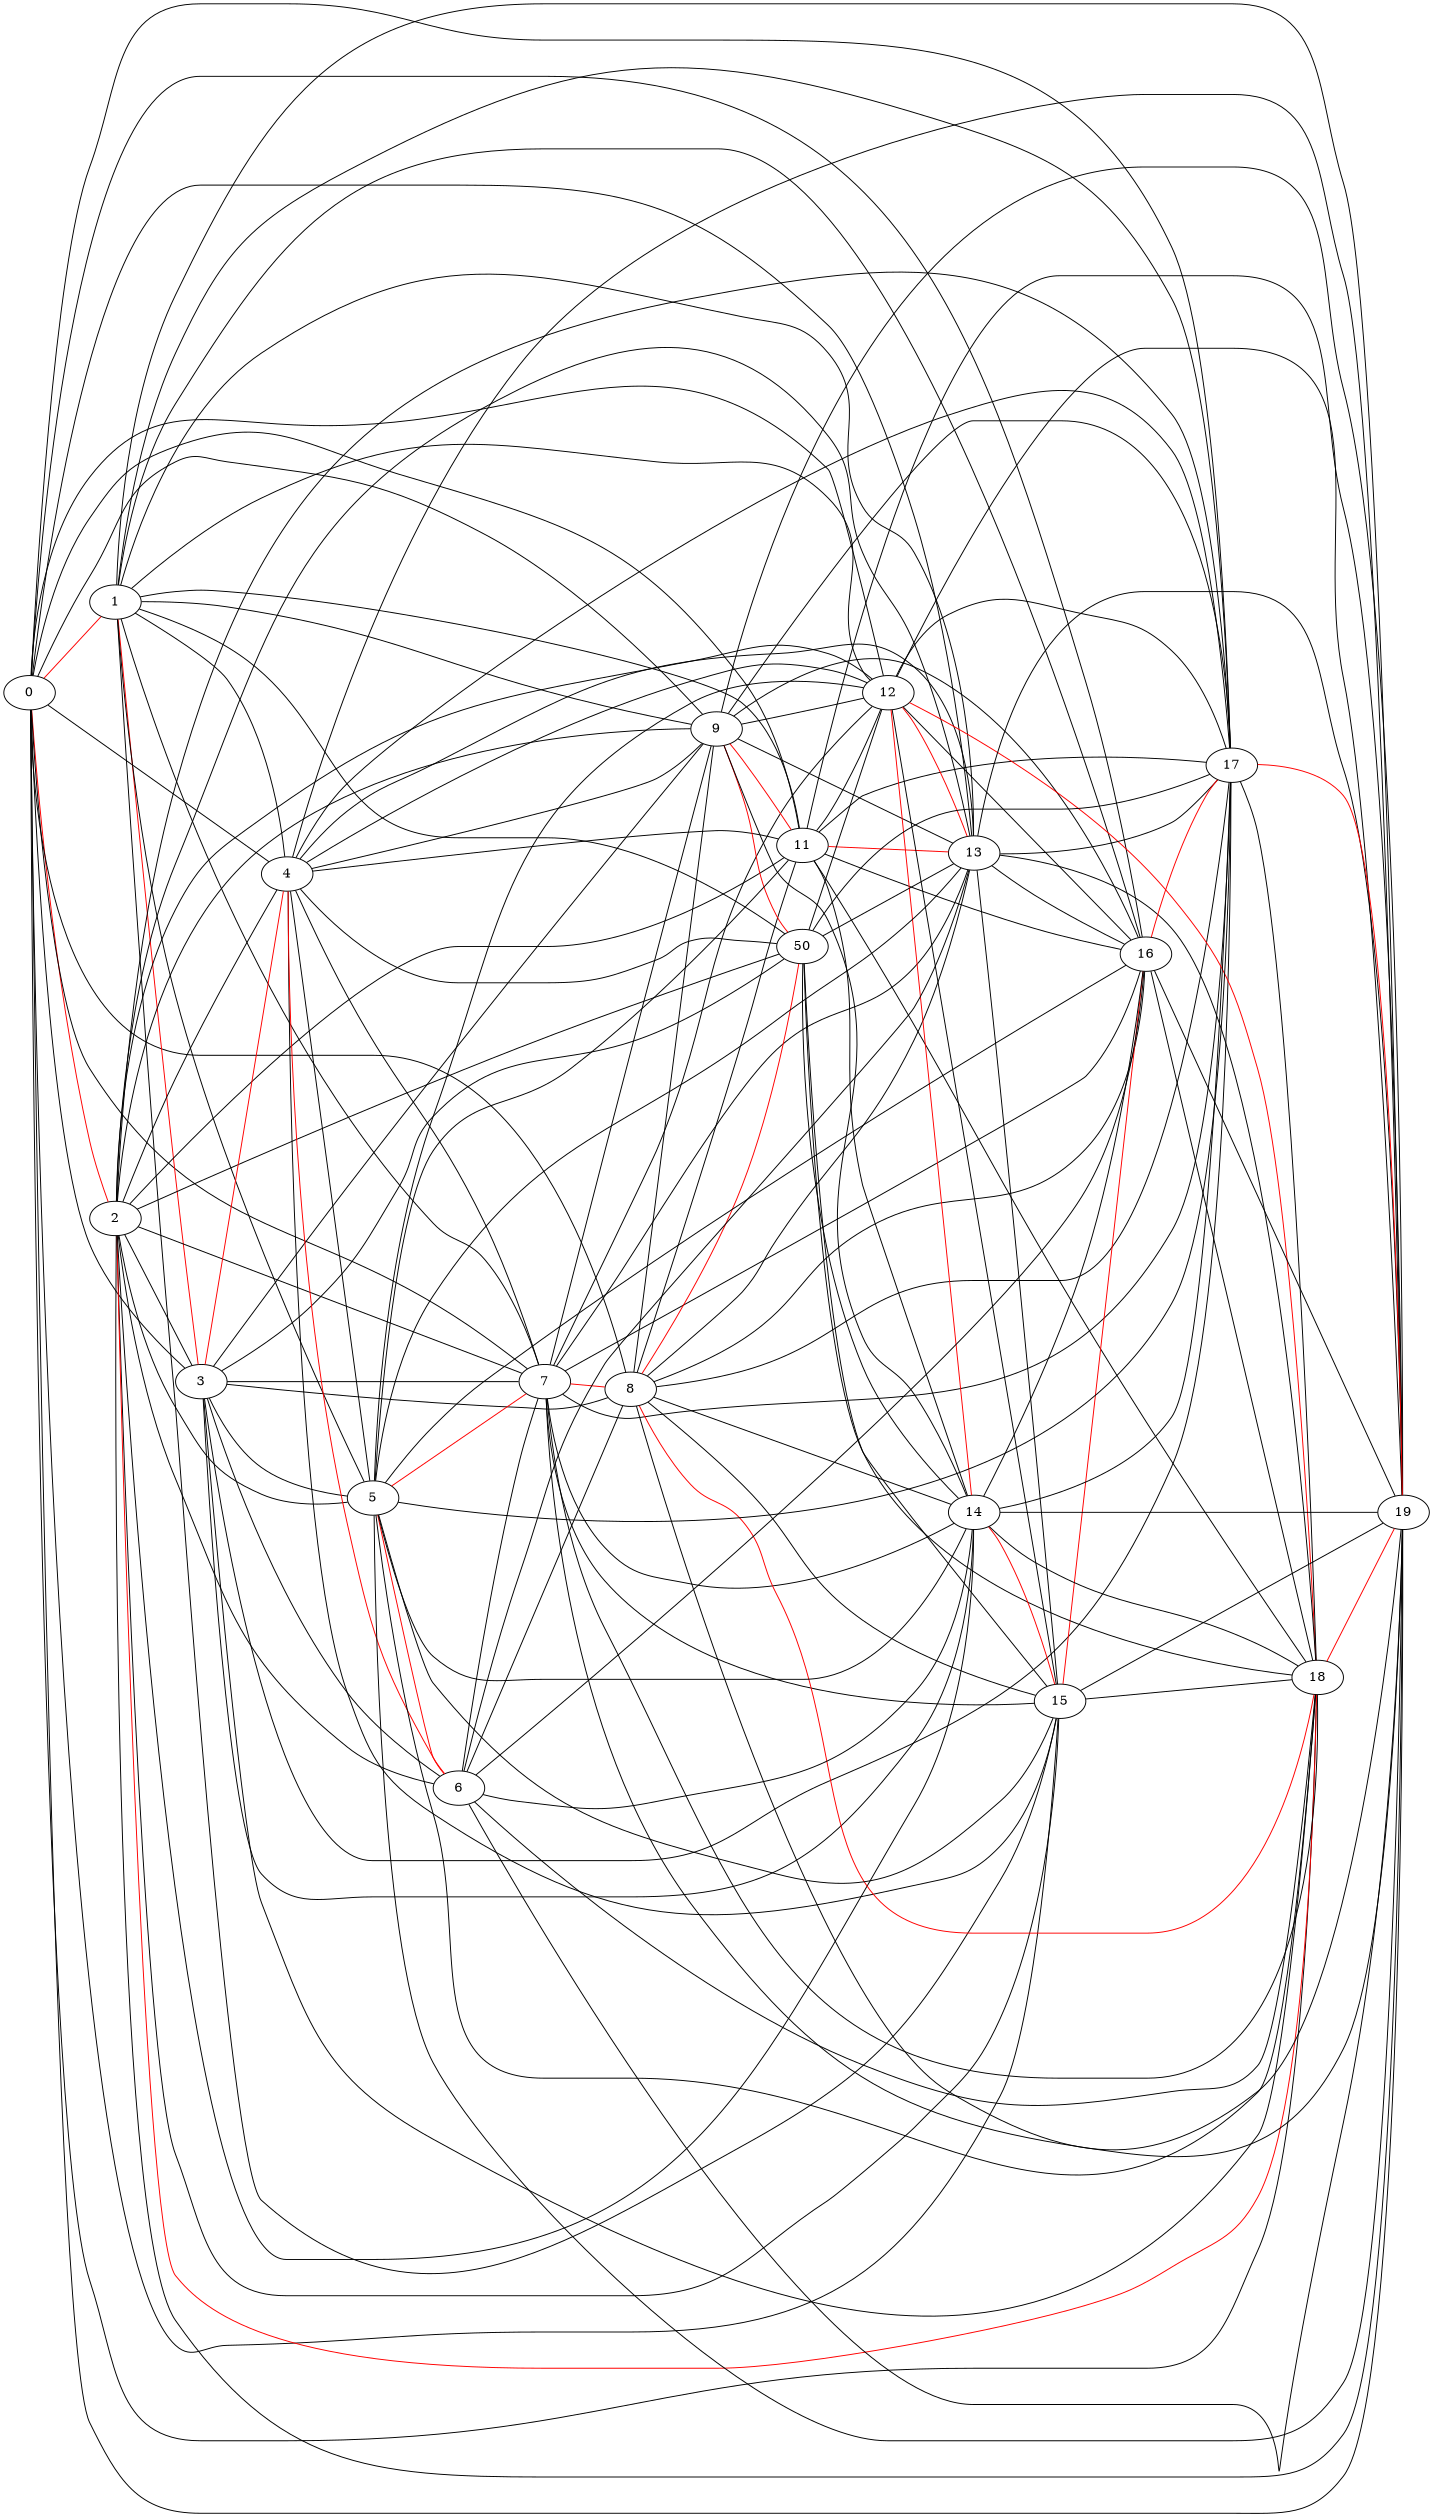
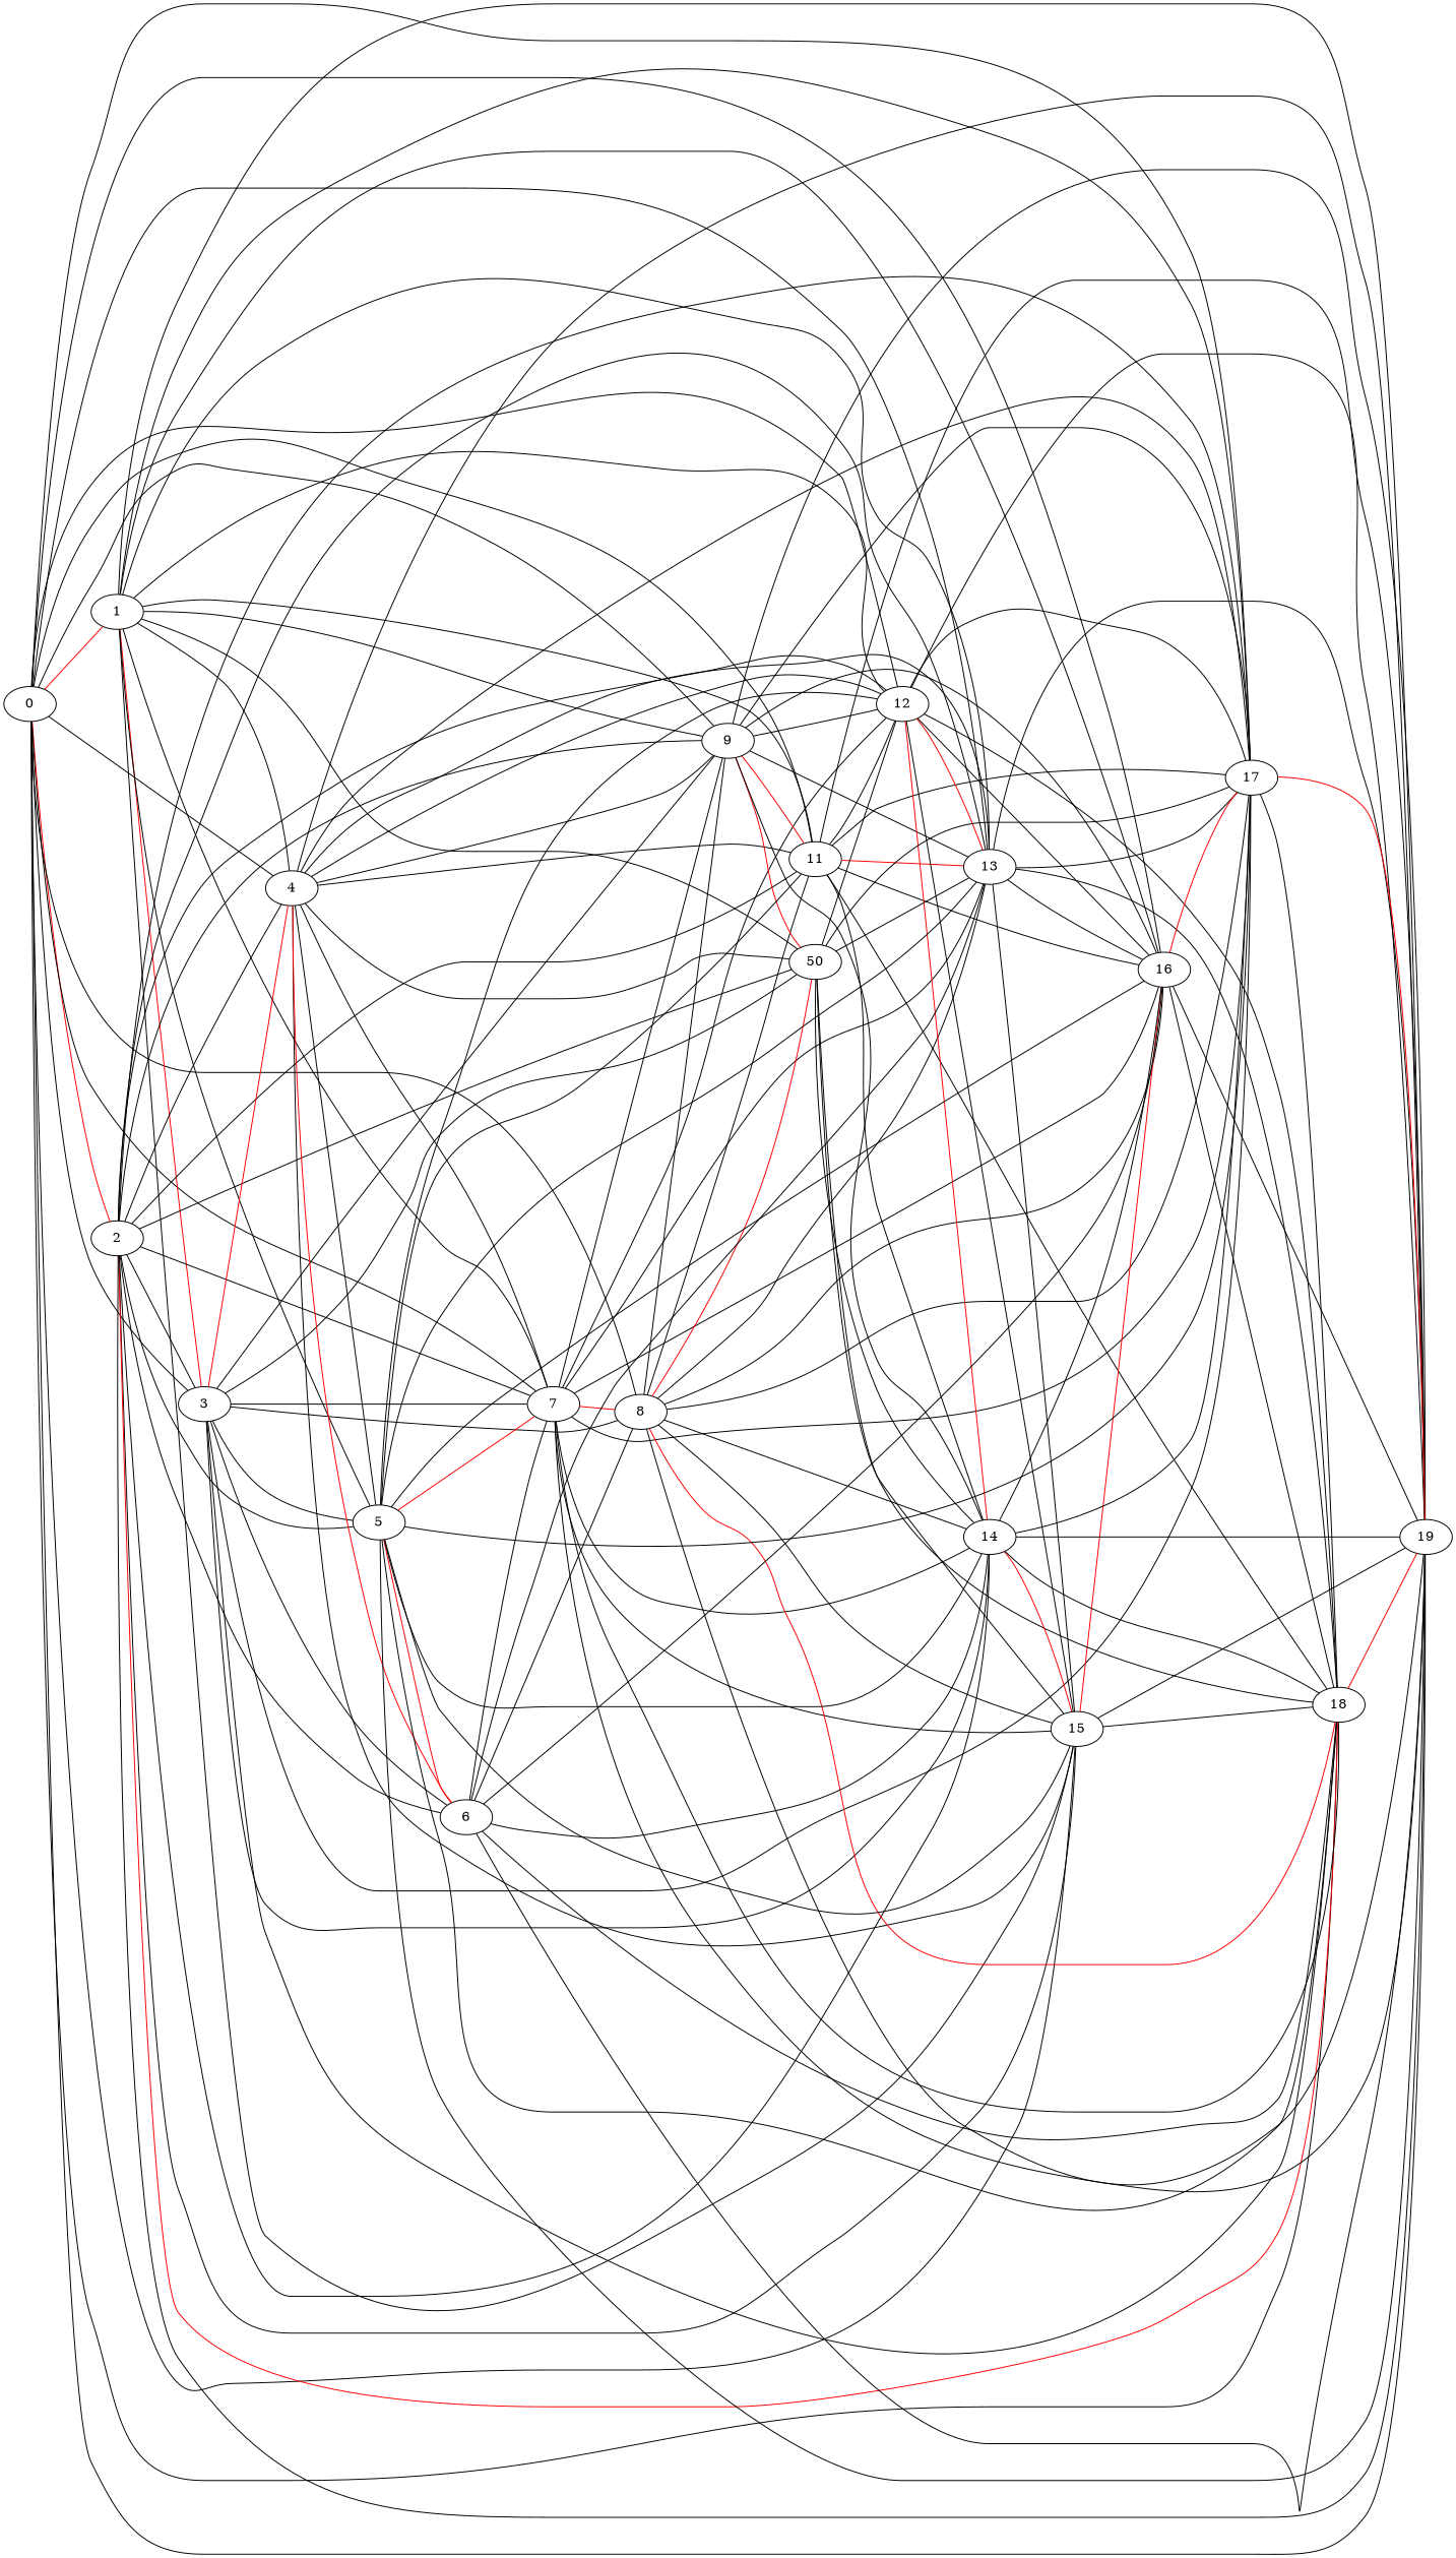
  graph {
    rankdir=LR
    0
    1
    2
    3
    4
    7
    8
    9
    11
    12
    13
    15
    16
    17
    18
    19
    5
    n18 [label=50]
    6
    14
    0 -- 1 [color=red]
    0 -- 2 [color=red]
    0 -- 3
    0 -- 4
    0 -- 7
    0 -- 8
    0 -- 9
    0 -- 11
    0 -- 12
    0 -- 13
    0 -- 15
    0 -- 16
    0 -- 17
    0 -- 18
    0 -- 19
    1 -- 3 [color=red]
    1 -- 4
    1 -- 7
    1 -- 9
    1 -- 11
    1 -- 12
    1 -- 13
    1 -- 15
    1 -- 16
    1 -- 17
    1 -- 19
    1 -- 5
    1 -- n18
    2 -- 3
    2 -- 4
    2 -- 7
    2 -- 9
    2 -- 11
    2 -- 12
    2 -- 13
    2 -- 15
    2 -- 17
    2 -- 18 [color=red]
    2 -- 19
    2 -- 5
    2 -- n18
    2 -- 6
    2 -- 14
    3 -- 4 [color=red]
    3 -- 7
    3 -- 8
    3 -- 9
    3 -- 17
    3 -- 18
    3 -- 5
    3 -- n18
    3 -- 6
    3 -- 14
    4 -- 7
    4 -- 9
    4 -- 11
    4 -- 12
    4 -- 13
    4 -- 15
    4 -- 17
    4 -- 19
    4 -- 5
    4 -- n18
    4 -- 6 [color=red]
    7 -- 8 [color=red]
    7 -- 9
    7 -- 12
    7 -- 13
    7 -- 15
    7 -- 16
    7 -- 17
    7 -- 18
    7 -- 19
    7 -- 14
    8 -- 9
    8 -- 11
    8 -- 13
    8 -- 15
    8 -- 16
    8 -- 17
    8 -- 18 [color=red]
    8 -- 19
    8 -- n18 [color=red]
    8 -- 14
    9 -- 11 [color=red]
    9 -- 12
    9 -- 13
    9 -- 16
    9 -- 17
    9 -- 19
    9 -- n18 [color=red]
    9 -- 14
    11 -- 12
    11 -- 13 [color=red]
    11 -- 16
    11 -- 17
    11 -- 18
    11 -- 19
    11 -- 14
    12 -- 13 [color=red]
    12 -- 15
    12 -- 16
    12 -- 17
-   12 -- 18 [color=red]
+   12 -- 18
    12 -- 19
    12 -- 14 [color=red]
    13 -- 15
    13 -- 16
    13 -- 17
    13 -- 18
    13 -- 19
    15 -- 16 [color=red]
    15 -- 18
    15 -- 19
    16 -- 17 [color=red]
    16 -- 18
    16 -- 19
    17 -- 18
    17 -- 19 [color=red]
    18 -- 19 [color=red]
    5 -- 7 [color=red]
    5 -- 11
    5 -- 12
    5 -- 13
    5 -- 15
    5 -- 16
    5 -- 17
    5 -- 18
    5 -- 19
    5 -- 6 [color=red]
    5 -- 14
    n18 -- 12
    n18 -- 13
    n18 -- 15
    n18 -- 17
    n18 -- 18
    n18 -- 14
    6 -- 7
    6 -- 8
    6 -- 13
    6 -- 16
    6 -- 18
    6 -- 19
    6 -- 14
    14 -- 15 [color=red]
    14 -- 16
    14 -- 17
    14 -- 18
    14 -- 19
  }
